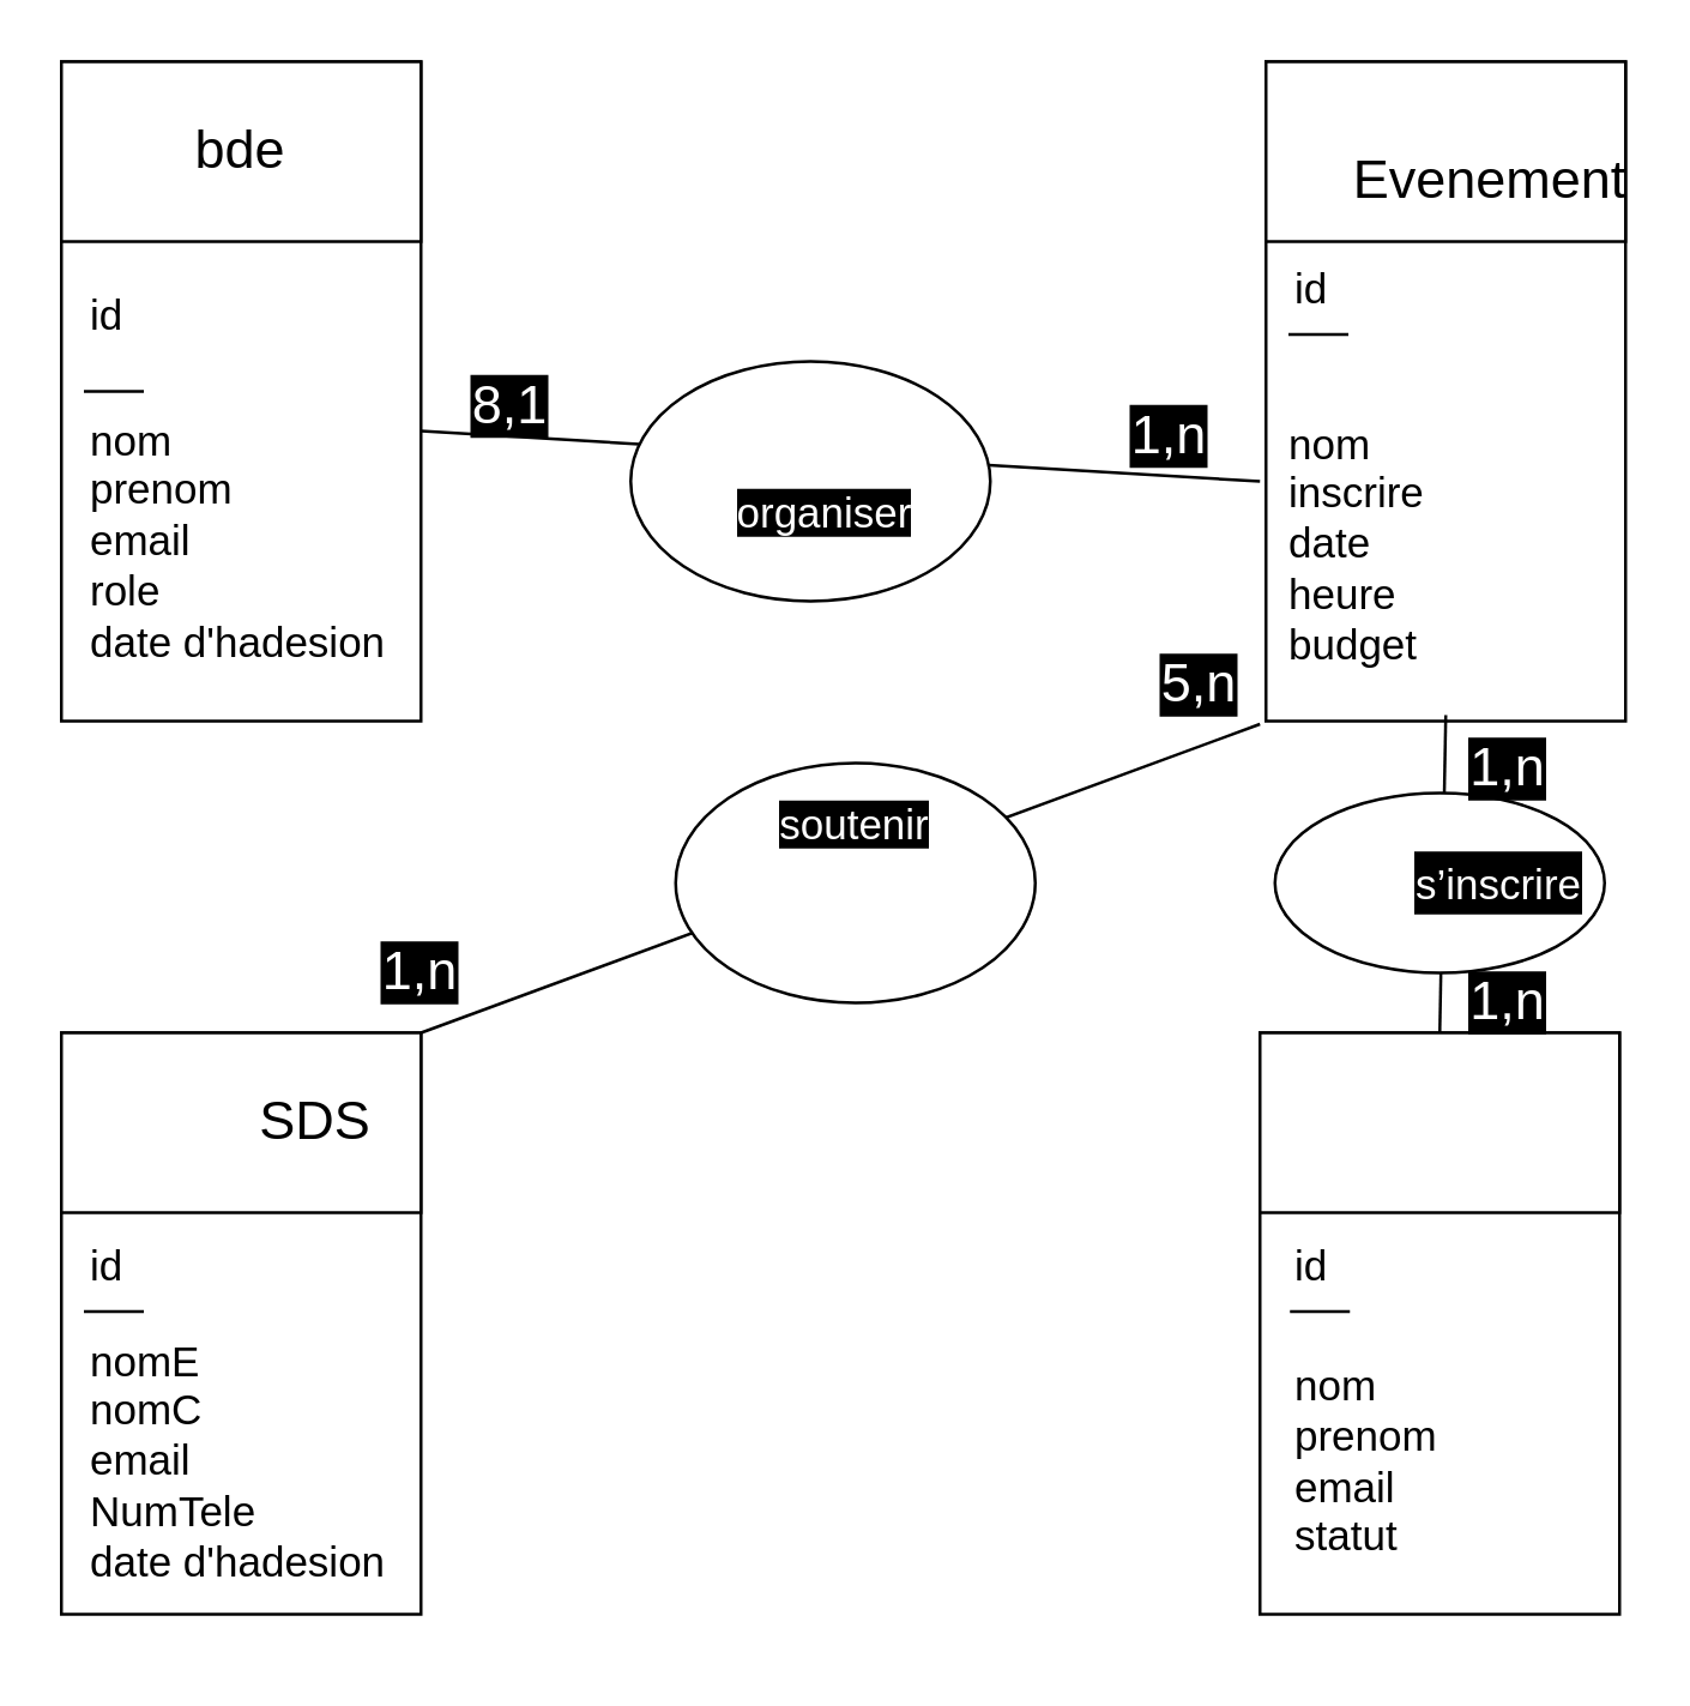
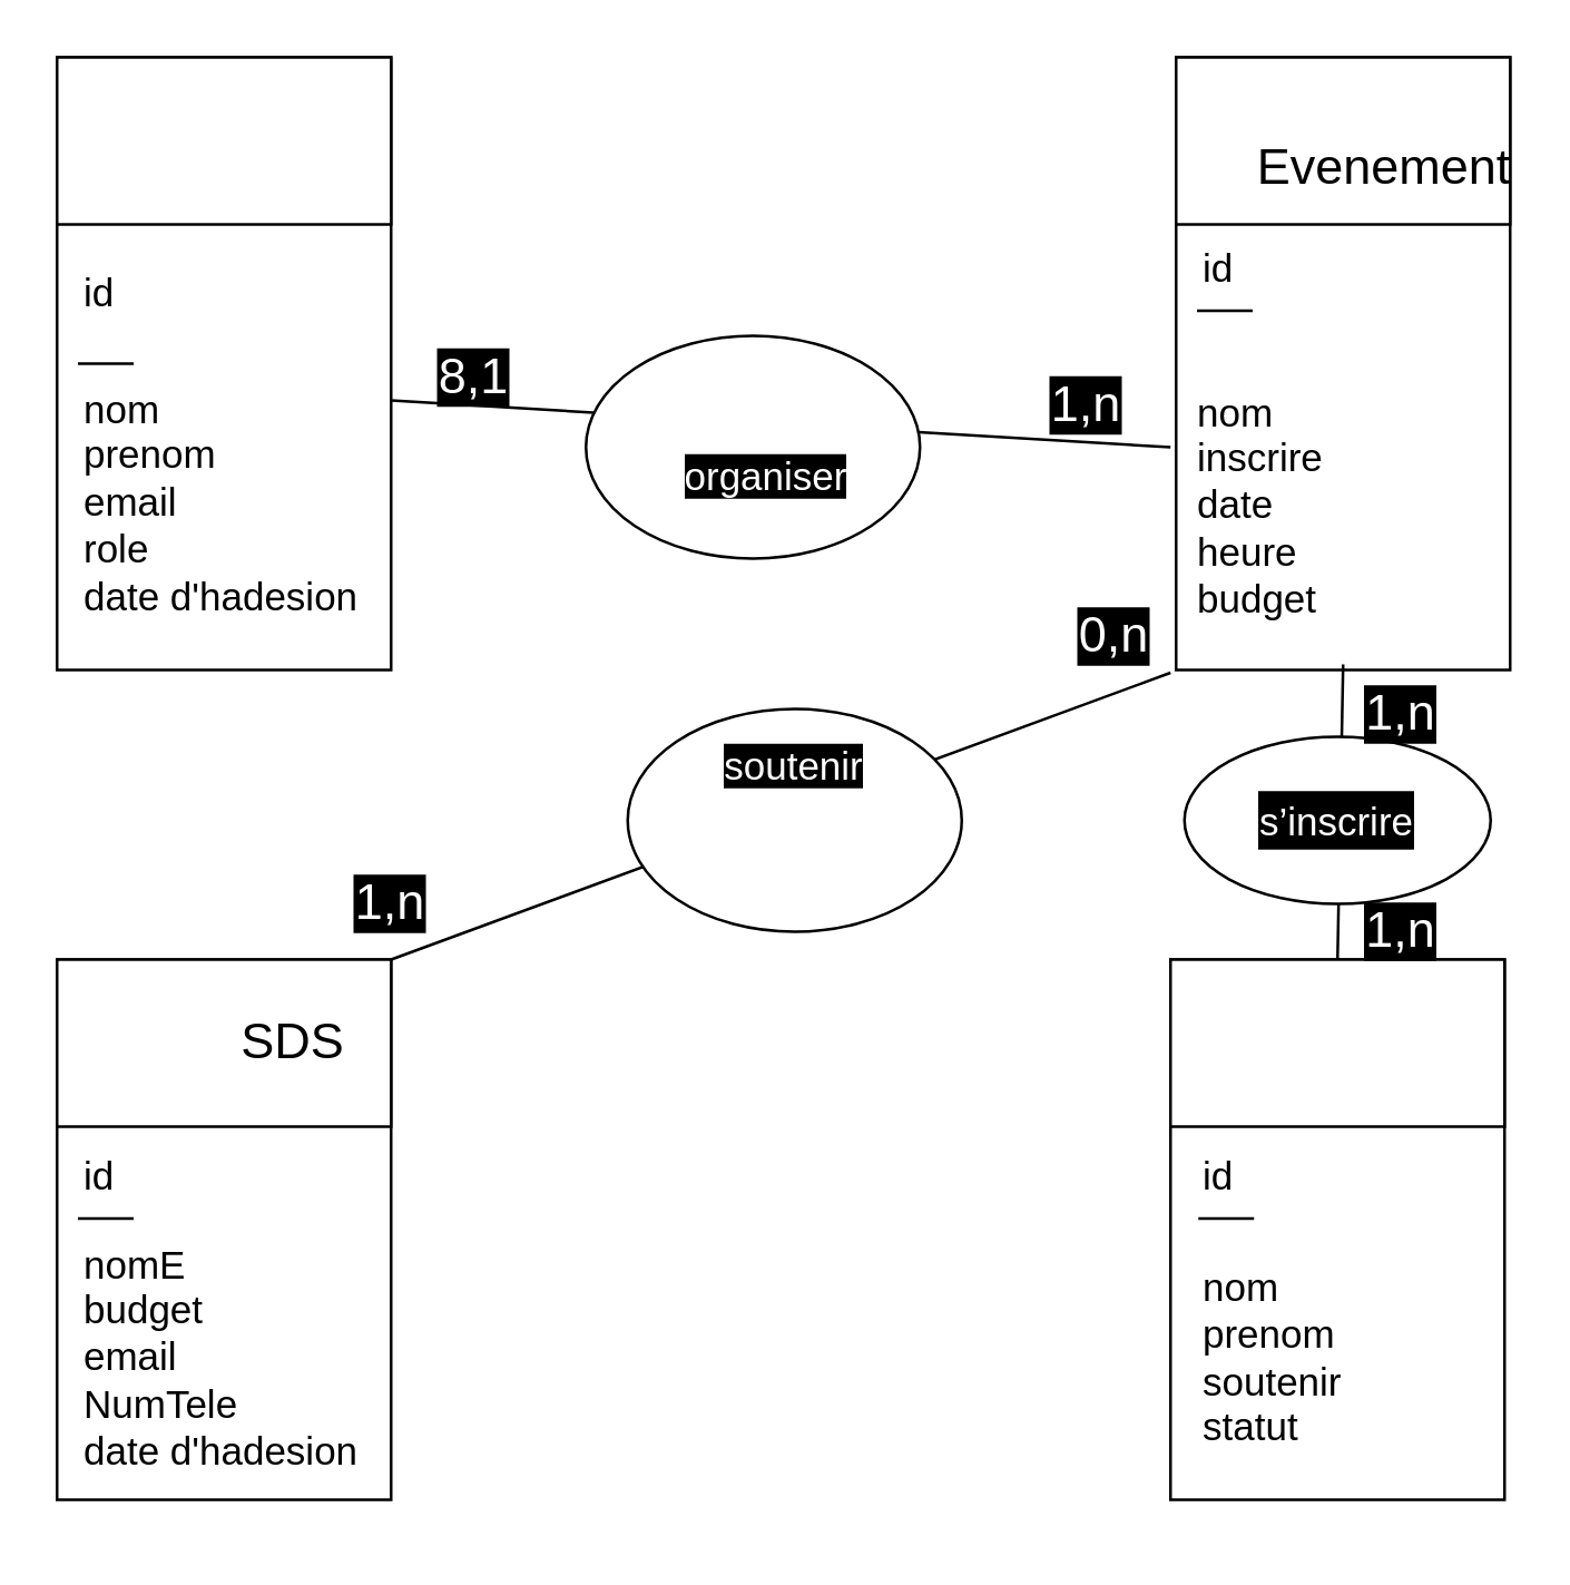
  <mxCell id="0" />
  <mxCell id="1" parent="0" />
  <mxCell id="2" value="" style="whiteSpace=wrap;html=1;" parent="1" vertex="1"><mxGeometry x="20" y="344" width="120" height="194" as="geometry" /></mxCell>
  <mxCell id="3" value="" style="whiteSpace=wrap;html=1;" parent="1" vertex="1"><mxGeometry x="20" y="344" width="120" height="60" as="geometry" /></mxCell>
  <mxCell id="4" value="" style="whiteSpace=wrap;html=1;" parent="1" vertex="1"><mxGeometry x="20" y="20" width="120" height="220" as="geometry" /></mxCell>
  <mxCell id="5" value="" style="whiteSpace=wrap;html=1;" parent="1" vertex="1"><mxGeometry x="20" y="20" width="120" height="60" as="geometry" /></mxCell>
  <mxCell id="6" value="" style="whiteSpace=wrap;html=1;" parent="1" vertex="1"><mxGeometry x="420" y="344" width="120" height="194" as="geometry" /></mxCell>
  <mxCell id="7" value="" style="whiteSpace=wrap;html=1;" parent="1" vertex="1"><mxGeometry x="420" y="344" width="120" height="60" as="geometry" /></mxCell>
  <mxCell id="8" value="" style="whiteSpace=wrap;html=1;" parent="1" vertex="1"><mxGeometry x="422" y="20" width="120" height="220" as="geometry" /></mxCell>
  <mxCell id="9" value="" style="whiteSpace=wrap;html=1;" parent="1" vertex="1"><mxGeometry x="422" y="20" width="120" height="60" as="geometry" /></mxCell>
- <mxCell id="10" value="&lt;font style=&quot;font-size: 18px;&quot;&gt;bde&lt;/font&gt;" style="text;strokeColor=none;align=center;fillColor=none;html=1;verticalAlign=middle;whiteSpace=wrap;rounded=0;" parent="1" vertex="1"><mxGeometry x="50" y="35" width="60" height="30" as="geometry" /></mxCell>
  <mxCell id="11" value="&lt;font style=&quot;font-size: 18px;&quot;&gt;SDS&lt;/font&gt;" style="text;strokeColor=none;align=center;fillColor=none;html=1;verticalAlign=middle;whiteSpace=wrap;rounded=0;" parent="1" vertex="1"><mxGeometry x="75" y="359" width="60" height="30" as="geometry" /></mxCell>
  <mxCell id="12" value="&lt;span style=&quot;font-size: 18px;&quot;&gt;Evenement&lt;/span&gt;" style="text;strokeColor=none;align=center;fillColor=none;html=1;verticalAlign=middle;whiteSpace=wrap;rounded=0;" parent="1" vertex="1"><mxGeometry x="467" y="45" width="60" height="30" as="geometry" /></mxCell>
  <mxCell id="13" value="&lt;font style=&quot;font-size: 14px;&quot;&gt;nom&lt;br&gt;prenom&lt;br&gt;email&lt;br&gt;role&lt;br&gt;date d'hadesion&lt;br&gt;&lt;/font&gt;" style="text;html=1;strokeColor=none;fillColor=none;align=left;verticalAlign=middle;whiteSpace=wrap;rounded=0;" parent="1" vertex="1"><mxGeometry x="27.5" y="120" width="105" height="120" as="geometry" /></mxCell>
  <mxCell id="14" value="&lt;span style=&quot;&quot;&gt;id&lt;/span&gt;" style="text;html=1;strokeColor=none;fillColor=none;align=left;verticalAlign=middle;whiteSpace=wrap;rounded=0;fontSize=14;" parent="1" vertex="1"><mxGeometry x="27.5" y="90" width="60" height="30" as="geometry" /></mxCell>
  <mxCell id="15" value="" style="endArrow=none;html=1;fontSize=18;" parent="1" edge="1"><mxGeometry width="50" height="50" relative="1" as="geometry"><mxPoint x="47.5" y="130" as="sourcePoint" /><mxPoint x="27.5" y="130" as="targetPoint" /></mxGeometry></mxCell>
  <mxCell id="16" value="&lt;font style=&quot;font-size: 14px;&quot;&gt;nom&lt;br&gt;inscrire&lt;br&gt;date&lt;br&gt;heure&lt;br&gt;budget&lt;br&gt;&lt;/font&gt;" style="text;html=1;strokeColor=none;fillColor=none;align=left;verticalAlign=middle;whiteSpace=wrap;rounded=0;" parent="1" vertex="1"><mxGeometry x="427.5" y="121" width="105" height="120" as="geometry" /></mxCell>
  <mxCell id="17" value="&lt;span style=&quot;&quot;&gt;id&lt;/span&gt;" style="text;html=1;strokeColor=none;fillColor=none;align=left;verticalAlign=middle;whiteSpace=wrap;rounded=0;fontSize=14;" parent="1" vertex="1"><mxGeometry x="429.5" y="81" width="60" height="30" as="geometry" /></mxCell>
  <mxCell id="18" value="" style="endArrow=none;html=1;fontSize=18;" parent="1" edge="1"><mxGeometry width="50" height="50" relative="1" as="geometry"><mxPoint x="449.5" y="111" as="sourcePoint" /><mxPoint x="429.5" y="111" as="targetPoint" /></mxGeometry></mxCell>
- <mxCell id="19" value="&lt;font style=&quot;font-size: 14px;&quot;&gt;nomE&lt;br&gt;nomC&lt;br&gt;email&lt;br&gt;NumTele&lt;br&gt;date d'hadesion&lt;br&gt;&lt;/font&gt;" style="text;html=1;strokeColor=none;fillColor=none;align=left;verticalAlign=middle;whiteSpace=wrap;rounded=0;" parent="1" vertex="1"><mxGeometry x="27.5" y="427" width="105" height="120" as="geometry" /></mxCell>
+ <mxCell id="19" value="&lt;font style=&quot;font-size: 14px;&quot;&gt;nomE&lt;br&gt;budget&lt;br&gt;email&lt;br&gt;NumTele&lt;br&gt;date d'hadesion&lt;br&gt;&lt;/font&gt;" style="text;html=1;strokeColor=none;fillColor=none;align=left;verticalAlign=middle;whiteSpace=wrap;rounded=0;" parent="1" vertex="1"><mxGeometry x="27.5" y="427" width="105" height="120" as="geometry" /></mxCell>
  <mxCell id="20" value="&lt;span style=&quot;&quot;&gt;id&lt;/span&gt;" style="text;html=1;strokeColor=none;fillColor=none;align=left;verticalAlign=middle;whiteSpace=wrap;rounded=0;fontSize=14;" parent="1" vertex="1"><mxGeometry x="27.5" y="407" width="60" height="30" as="geometry" /></mxCell>
  <mxCell id="21" value="" style="endArrow=none;html=1;fontSize=18;" parent="1" edge="1"><mxGeometry width="50" height="50" relative="1" as="geometry"><mxPoint x="47.5" y="437" as="sourcePoint" /><mxPoint x="27.5" y="437" as="targetPoint" /></mxGeometry></mxCell>
- <mxCell id="22" value="&lt;font style=&quot;font-size: 14px;&quot;&gt;nom&lt;br&gt;prenom&lt;br&gt;email&lt;br&gt;statut&lt;br&gt;&lt;/font&gt;" style="text;html=1;strokeColor=none;fillColor=none;align=left;verticalAlign=middle;whiteSpace=wrap;rounded=0;" parent="1" vertex="1"><mxGeometry x="430" y="427" width="105" height="120" as="geometry" /></mxCell>
+ <mxCell id="22" value="&lt;font style=&quot;font-size: 14px;&quot;&gt;nom&lt;br&gt;prenom&lt;br&gt;soutenir&lt;br&gt;statut&lt;br&gt;&lt;/font&gt;" style="text;html=1;strokeColor=none;fillColor=none;align=left;verticalAlign=middle;whiteSpace=wrap;rounded=0;" parent="1" vertex="1"><mxGeometry x="430" y="427" width="105" height="120" as="geometry" /></mxCell>
  <mxCell id="23" value="&lt;span style=&quot;&quot;&gt;id&lt;/span&gt;" style="text;html=1;strokeColor=none;fillColor=none;align=left;verticalAlign=middle;whiteSpace=wrap;rounded=0;fontSize=14;" parent="1" vertex="1"><mxGeometry x="430" y="407" width="60" height="30" as="geometry" /></mxCell>
  <mxCell id="24" value="" style="endArrow=none;html=1;fontSize=18;" parent="1" edge="1"><mxGeometry width="50" height="50" relative="1" as="geometry"><mxPoint x="450" y="437" as="sourcePoint" /><mxPoint x="430" y="437" as="targetPoint" /></mxGeometry></mxCell>
  <mxCell id="25" value="" style="endArrow=none;html=1;fontSize=18;exitX=1;exitY=0.56;exitDx=0;exitDy=0;exitPerimeter=0;" parent="1" source="4" edge="1"><mxGeometry width="50" height="50" relative="1" as="geometry"><mxPoint x="150" y="160" as="sourcePoint" /><mxPoint x="420" y="160" as="targetPoint" /></mxGeometry></mxCell>
  <mxCell id="26" value="" style="ellipse;whiteSpace=wrap;html=1;fontSize=18;" parent="1" vertex="1"><mxGeometry x="210" y="120" width="120" height="80" as="geometry" /></mxCell>
  <mxCell id="27" value="" style="endArrow=none;html=1;fontSize=18;entryX=0.5;entryY=1;entryDx=0;entryDy=0;exitX=0.5;exitY=0;exitDx=0;exitDy=0;" parent="1" source="7" edge="1"><mxGeometry width="50" height="50" relative="1" as="geometry"><mxPoint x="482" y="368" as="sourcePoint" /><mxPoint x="482" y="238" as="targetPoint" /></mxGeometry></mxCell>
  <mxCell id="28" value="" style="ellipse;whiteSpace=wrap;html=1;fontSize=18;" parent="1" vertex="1"><mxGeometry x="425" y="264" width="110" height="60" as="geometry" /></mxCell>
  <mxCell id="29" value="" style="endArrow=none;html=1;fontSize=18;exitX=1;exitY=0;exitDx=0;exitDy=0;" parent="1" source="3" edge="1"><mxGeometry width="50" height="50" relative="1" as="geometry"><mxPoint x="270" y="341" as="sourcePoint" /><mxPoint x="420" y="241" as="targetPoint" /></mxGeometry></mxCell>
  <mxCell id="30" value="" style="ellipse;whiteSpace=wrap;html=1;fontSize=18;" parent="1" vertex="1"><mxGeometry x="225" y="254" width="120" height="80" as="geometry" /></mxCell>
  <mxCell id="31" value="&lt;span style=&quot;font-family: &amp;quot;Nunito Sans&amp;quot;, sans-serif; font-size: 14px; text-align: start; background-color: rgb(0, 0, 0);&quot;&gt;&lt;font color=&quot;#ffffff&quot;&gt;soutenir&lt;/font&gt;&lt;/span&gt;" style="text;html=1;strokeColor=none;fillColor=none;align=center;verticalAlign=middle;whiteSpace=wrap;rounded=0;fontSize=18;" parent="1" vertex="1"><mxGeometry x="255" y="259" width="60" height="30" as="geometry" /></mxCell>
- <mxCell id="32" value="&lt;span style=&quot;font-family: &amp;quot;Nunito Sans&amp;quot;, sans-serif; font-size: 14px; text-align: start; background-color: rgb(0, 0, 0);&quot;&gt;s’inscrire&lt;/span&gt;" style="text;html=1;strokeColor=none;fillColor=none;align=center;verticalAlign=middle;whiteSpace=wrap;rounded=0;labelBackgroundColor=#000000;fontSize=18;fontColor=#FFFFFF;" parent="1" vertex="1"><mxGeometry x="470" y="279" width="60" height="30" as="geometry" /></mxCell>
+ <mxCell id="32" value="&lt;span style=&quot;font-family: &amp;quot;Nunito Sans&amp;quot;, sans-serif; font-size: 14px; text-align: start; background-color: rgb(0, 0, 0);&quot;&gt;s’inscrire&lt;/span&gt;" style="text;html=1;strokeColor=none;fillColor=none;align=center;verticalAlign=middle;whiteSpace=wrap;rounded=0;labelBackgroundColor=#000000;fontSize=18;fontColor=#FFFFFF;" parent="1" vertex="1"><mxGeometry x="450" y="279" width="60" height="30" as="geometry" /></mxCell>
  <mxCell id="33" value="&lt;span style=&quot;font-family: &amp;quot;Nunito Sans&amp;quot;, sans-serif; font-size: 14px; text-align: start; background-color: rgb(0, 0, 0);&quot;&gt;&lt;font color=&quot;#ffffff&quot;&gt;organiser&lt;/font&gt;&lt;/span&gt;" style="text;html=1;strokeColor=none;fillColor=none;align=center;verticalAlign=middle;whiteSpace=wrap;rounded=0;fontSize=18;" parent="1" vertex="1"><mxGeometry x="245" y="155" width="60" height="30" as="geometry" /></mxCell>
  <mxCell id="34" value="1,n" style="text;html=1;strokeColor=none;fillColor=none;align=center;verticalAlign=middle;whiteSpace=wrap;rounded=0;labelBackgroundColor=#000000;fontSize=18;fontColor=#FFFFFF;" parent="1" vertex="1"><mxGeometry x="360" y="130" width="60" height="30" as="geometry" /></mxCell>
  <mxCell id="35" value="8,1" style="text;html=1;strokeColor=none;fillColor=none;align=center;verticalAlign=middle;whiteSpace=wrap;rounded=0;labelBackgroundColor=#000000;fontSize=18;fontColor=#FFFFFF;" parent="1" vertex="1"><mxGeometry x="140" y="120" width="60" height="30" as="geometry" /></mxCell>
  <mxCell id="36" value="1,n" style="text;html=1;strokeColor=none;fillColor=none;align=center;verticalAlign=middle;whiteSpace=wrap;rounded=0;labelBackgroundColor=#000000;fontSize=18;fontColor=#FFFFFF;" parent="1" vertex="1"><mxGeometry x="482.5" y="324" width="40" height="20" as="geometry" /></mxCell>
  <mxCell id="37" value="1,n" style="text;html=1;strokeColor=none;fillColor=none;align=center;verticalAlign=middle;whiteSpace=wrap;rounded=0;labelBackgroundColor=#000000;fontSize=18;fontColor=#FFFFFF;" parent="1" vertex="1"><mxGeometry x="472.5" y="241" width="60" height="30" as="geometry" /></mxCell>
  <mxCell id="38" value="1,n" style="text;html=1;strokeColor=none;fillColor=none;align=center;verticalAlign=middle;whiteSpace=wrap;rounded=0;labelBackgroundColor=#000000;fontSize=18;fontColor=#FFFFFF;" parent="1" vertex="1"><mxGeometry x="110" y="309" width="60" height="30" as="geometry" /></mxCell>
- <mxCell id="39" value="5,n" style="text;html=1;strokeColor=none;fillColor=none;align=center;verticalAlign=middle;whiteSpace=wrap;rounded=0;labelBackgroundColor=#000000;fontSize=18;fontColor=#FFFFFF;" parent="1" vertex="1"><mxGeometry x="370" y="213" width="60" height="30" as="geometry" /></mxCell>
+ <mxCell id="39" value="0,n" style="text;html=1;strokeColor=none;fillColor=none;align=center;verticalAlign=middle;whiteSpace=wrap;rounded=0;labelBackgroundColor=#000000;fontSize=18;fontColor=#FFFFFF;" parent="1" vertex="1"><mxGeometry x="370" y="213" width="60" height="30" as="geometry" /></mxCell>
